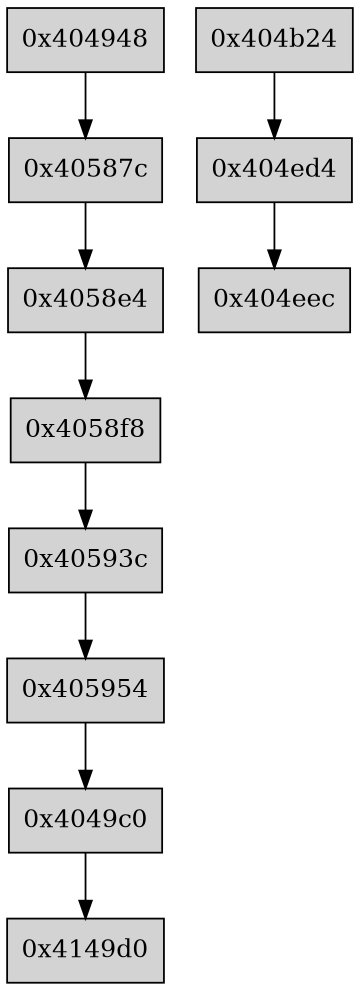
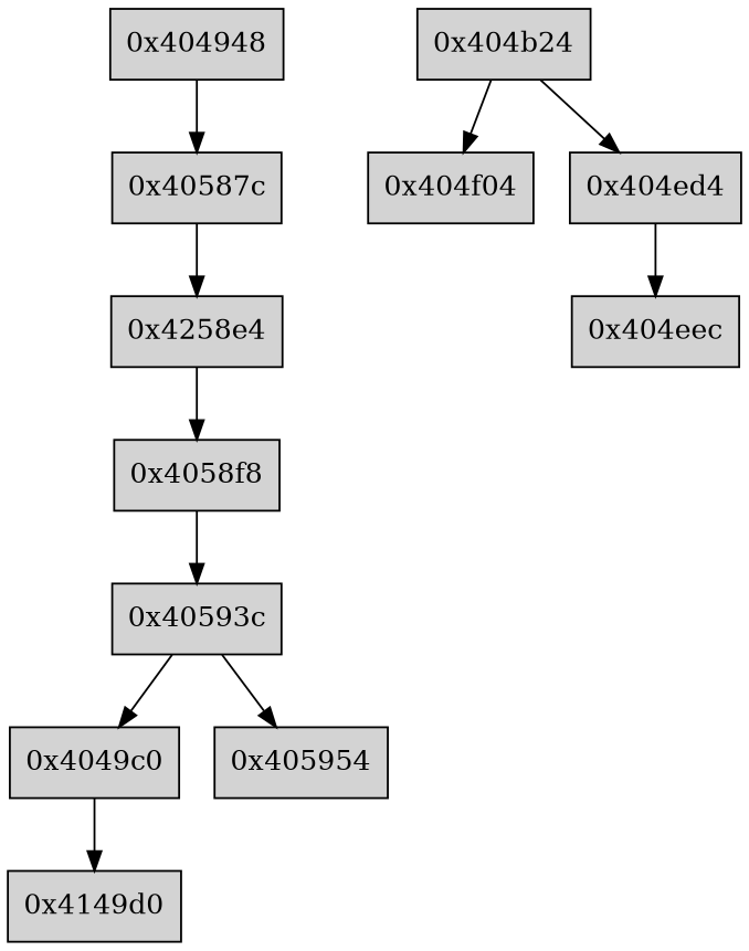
  digraph {
    node [shape=record style=filled]
    n1 [label="0x404948"]
    n2 [label="0x40587c"]
-   n3 [label="0x4058e4"]
+   n3 [label="0x4258e4"]
    n4 [label="0x4058f8"]
    n5 [label="0x4049c0"]
    n6 [label="0x4149d0"]
    n7 [label="0x404b24"]
+   n8 [label="0x404f04"]
    n9 [label="0x404ed4"]
    n10 [label="0x404eec"]
    n11 [label="0x40593c"]
    n12 [label="0x405954"]
    n1 -> n2
    n2 -> n3
    n3 -> n4
    n4 -> n11
    n5 -> n6
+   n7 -> n8
    n7 -> n9
    n9 -> n10
    n11 -> n12
-   n12 -> n5
+   n11 -> n5
  }
